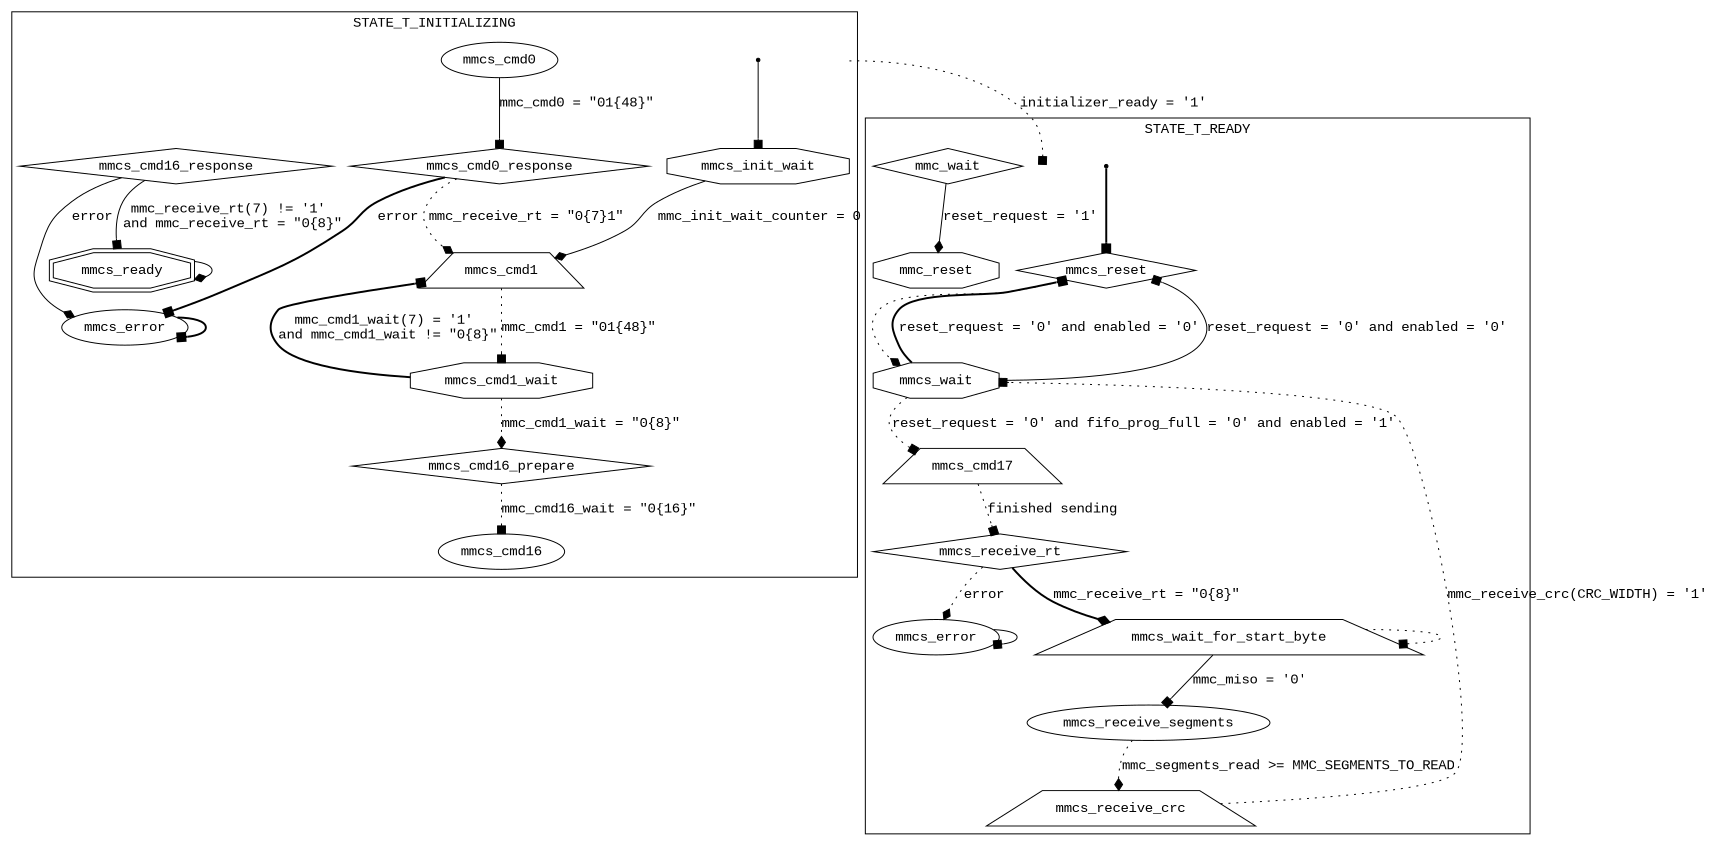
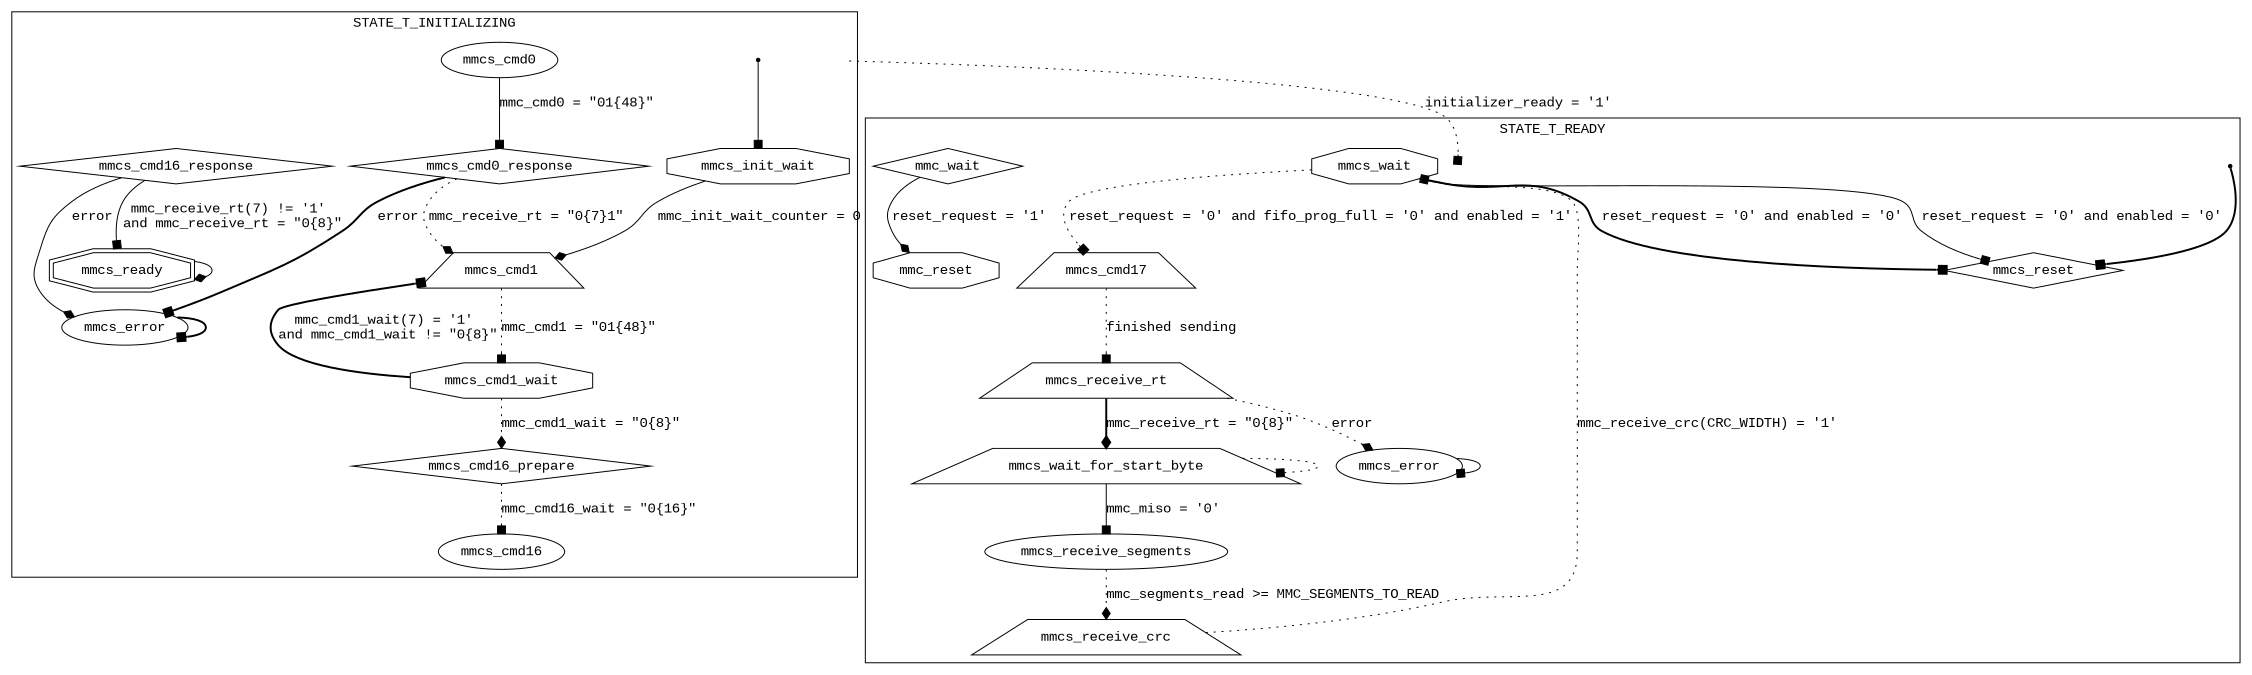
  digraph {
    compound=true
    fontname="Liberation Mono"
    node [fontname="Liberation Mono" shape=diamond]
    edge [arrowhead=box fontname="Liberation Mono" style=dotted weight=2]
    start0 [shape=point]
    mmcs_init_wait [shape=octagon]
    mmcs_ready [peripheries=2 shape=octagon]
    mmcs_cmd0 [shape=ellipse]
    mmcs_cmd0_response
    mmcs_cmd1 [shape=trapezium]
    mmcs_cmd1_wait [shape=octagon]
    mmcs_cmd16_prepare
    mmcs_cmd16 [shape=ellipse]
    mmcs_cmd16_response
    n11 [label=mmcs_error shape=ellipse]
    DUMMY_0 [shape=point style=invis]
    start1 [shape=point]
    mmcs_reset
    DUMMY_1 [shape=point style=invis]
    n16 [label=mmcs_error shape=ellipse]
    mmcs_wait [shape=octagon]
    mmcs_cmd17 [shape=trapezium]
-   mmcs_receive_rt
+   mmcs_receive_rt [shape=trapezium]
    mmcs_wait_for_start_byte [shape=trapezium]
    mmcs_receive_segments [shape=ellipse]
    mmcs_receive_crc [shape=trapezium]
    mmc_wait
    mmc_reset [shape=octagon]
    subgraph cluster_1 {
      label=STATE_T_INITIALIZING
      DUMMY_0
      subgraph sub_2 {
        label=STATE_T_INITIALIZING
        start0
        mmcs_init_wait
        mmcs_ready
        mmcs_cmd0
        mmcs_cmd0_response
        mmcs_cmd1
        mmcs_cmd1_wait
        mmcs_cmd16_prepare
        mmcs_cmd16
        mmcs_cmd16_response
      }
      subgraph sub_3 {
        label=STATE_T_INITIALIZING
        mmcs_cmd0_response
        mmcs_cmd1
        mmcs_cmd1_wait
        mmcs_cmd16_response
        n11
      }
    }
    subgraph cluster_4 {
      label=STATE_T_READY
      start1
      mmcs_reset
      DUMMY_1
      n16
      mmcs_wait
      mmcs_cmd17
      mmcs_receive_rt
      mmcs_wait_for_start_byte
      mmcs_receive_segments
      mmcs_receive_crc
      mmc_wait
      mmc_reset
    }
    start0 -> mmcs_init_wait [style=solid]
    mmcs_init_wait -> mmcs_cmd1 [arrowhead=diamond label="mmc_init_wait_counter = 0" style=solid]
    mmcs_ready -> mmcs_ready [arrowhead=diamond style=solid]
    mmcs_cmd0 -> mmcs_cmd0_response [label="mmc_cmd0 = \"01{48}\"" style=solid]
    mmcs_cmd0_response -> mmcs_cmd1 [arrowhead=diamond label="mmc_receive_rt = \"0{7}1\""]
    mmcs_cmd0_response -> n11 [label=error style=bold weight=0]
    mmcs_cmd1 -> mmcs_cmd1_wait [label="mmc_cmd1 = \"01{48}\""]
    mmcs_cmd1_wait -> mmcs_cmd1 [label="mmc_cmd1_wait(7) = '1' \nand mmc_cmd1_wait != \"0{8}\"" style=bold weight=0]
    mmcs_cmd1_wait -> mmcs_cmd16_prepare [arrowhead=diamond label="mmc_cmd1_wait = \"0{8}\""]
    mmcs_cmd16_prepare -> mmcs_cmd16 [label="mmc_cmd16_wait = \"0{16}\""]
    mmcs_cmd16_response -> mmcs_ready [label="mmc_receive_rt(7) != '1' \nand mmc_receive_rt = \"0{8}\"" style=solid]
    mmcs_cmd16_response -> n11 [arrowhead=diamond label=error style=solid weight=0]
    n11 -> n11 [style=bold weight=0]
    DUMMY_0 -> DUMMY_1 [label="initializer_ready = '1'" weight=""]
    start1 -> mmcs_reset [style=bold]
-   mmcs_reset -> mmcs_wait [arrowhead=diamond]
    n16 -> n16 [style=solid weight=1]
    mmcs_wait -> mmcs_reset [label="reset_request = '0' and enabled = '0'" style=bold weight=1]
    mmcs_wait -> mmcs_reset [label="reset_request = '0' and enabled = '0'" style=solid weight=1]
    mmcs_wait -> mmcs_cmd17 [label="reset_request = '0' and fifo_prog_full = '0' and enabled = '1'"]
    mmcs_cmd17 -> mmcs_receive_rt [label="finished sending"]
    mmcs_receive_rt -> n16 [arrowhead=diamond label=error weight=1]
    mmcs_receive_rt -> mmcs_wait_for_start_byte [arrowhead=diamond label="mmc_receive_rt = \"0{8}\"" style=bold]
    mmcs_wait_for_start_byte -> mmcs_wait_for_start_byte [weight=1]
    mmcs_wait_for_start_byte -> mmcs_receive_segments [label="mmc_miso = '0'" style=solid]
    mmcs_receive_segments -> mmcs_receive_crc [arrowhead=diamond label="mmc_segments_read >= MMC_SEGMENTS_TO_READ"]
    mmcs_receive_crc -> mmcs_wait [label="mmc_receive_crc(CRC_WIDTH) = '1'" weight=1]
    mmc_wait -> mmc_reset [arrowhead=diamond label="reset_request = '1'" style=solid weight=1]
  }
